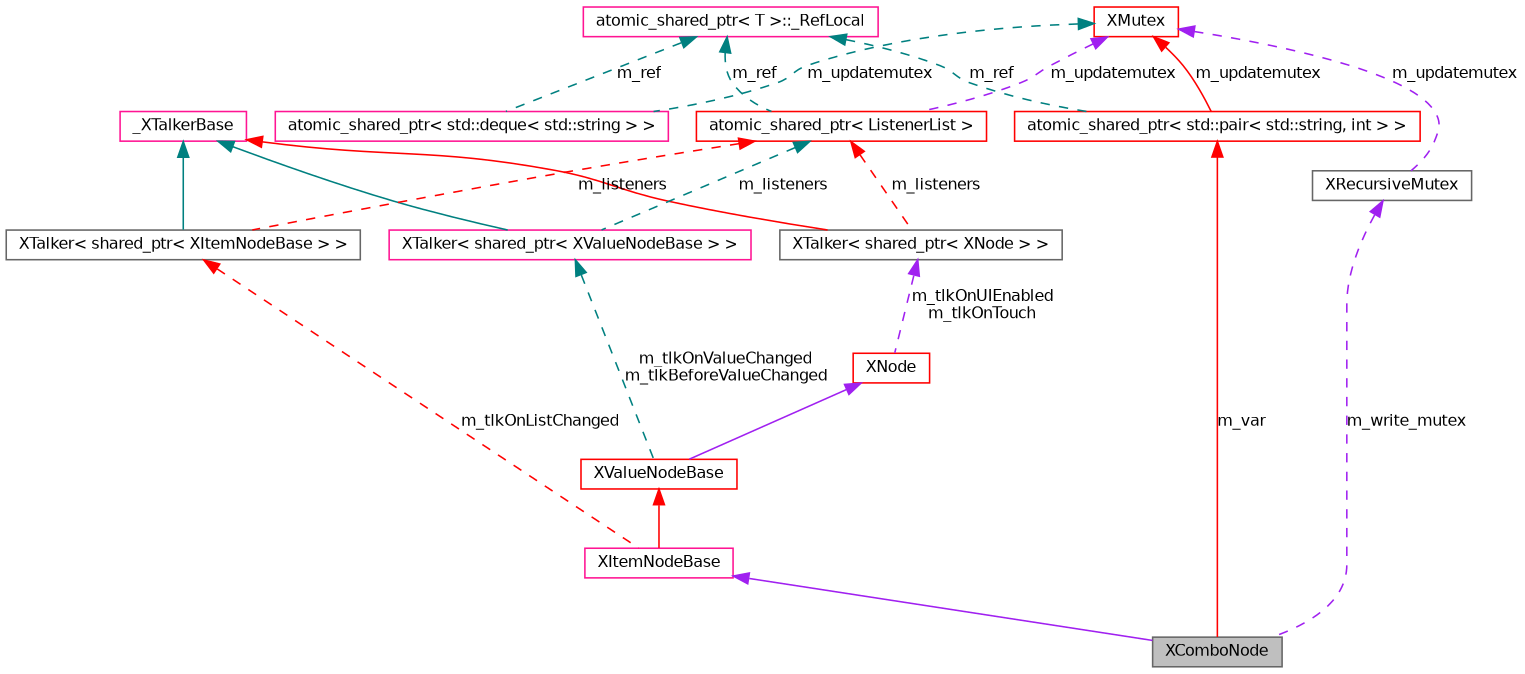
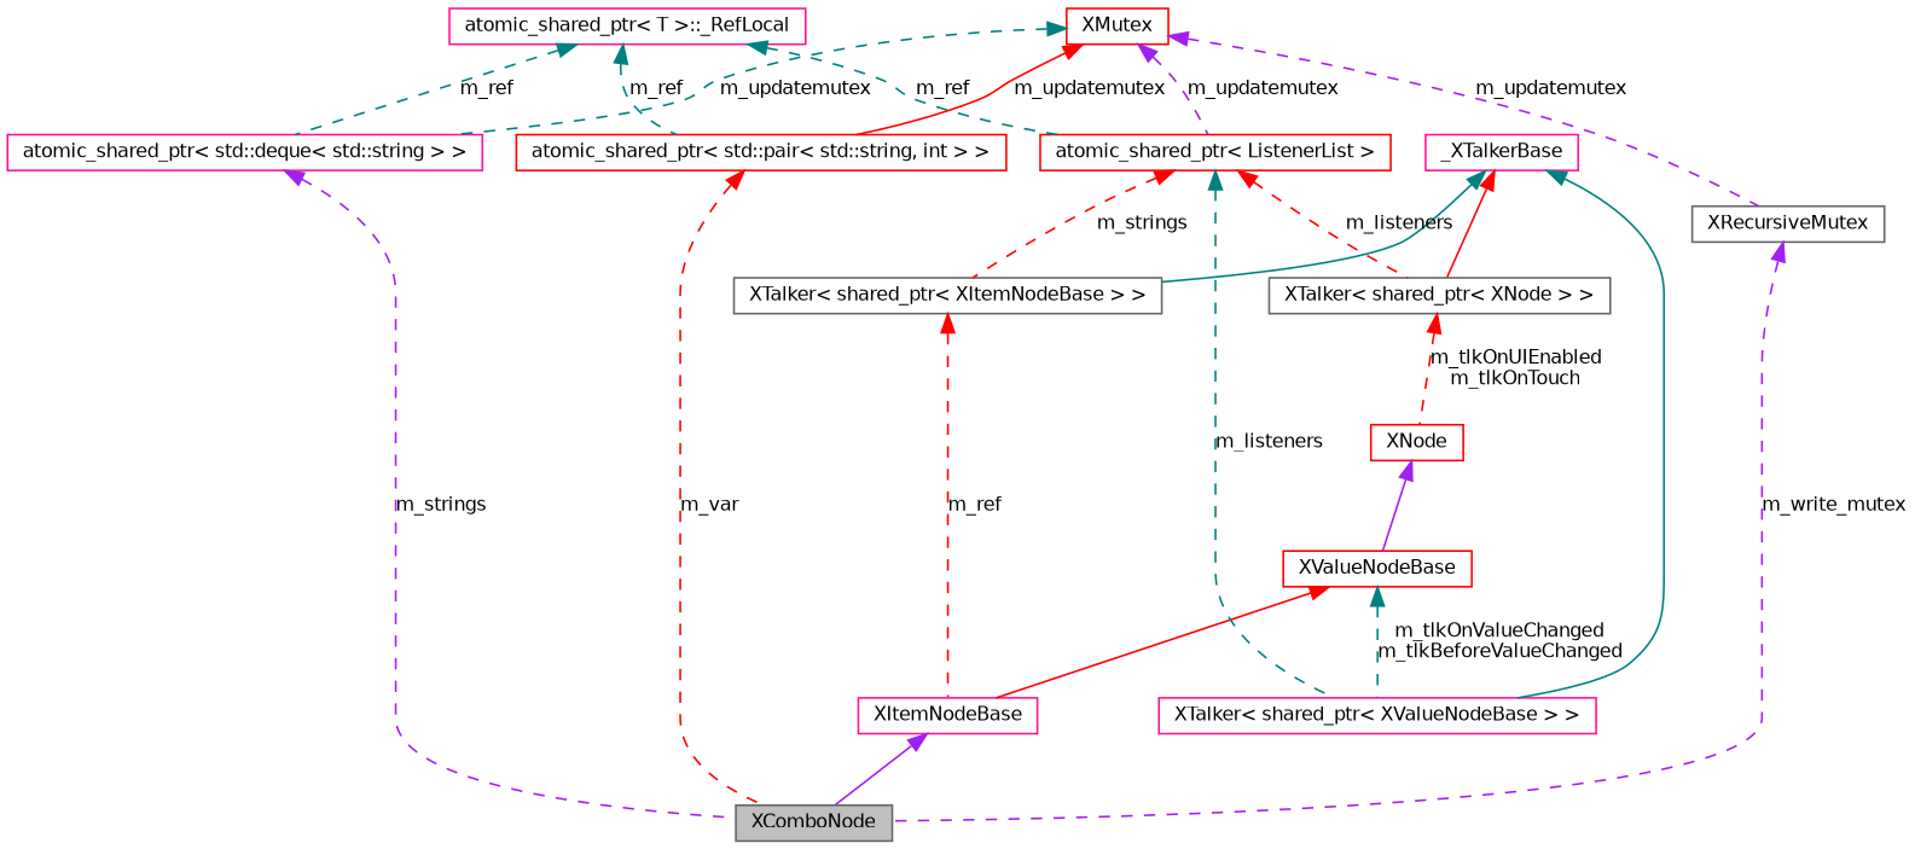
  digraph {
    fontname="DejaVu Sans"
    node [color=deeppink fillcolor=white fontname="DejaVu Sans" fontsize=10 shape=record style=filled]
    edge [color=teal dir=back fontname="DejaVu Sans" fontsize=10 labelfontname="FreeSans.ttf" labelfontsize=10 style=dashed]
    n1 [color=gray40 fillcolor=grey75 fontcolor=black height=0.2 label=XComboNode width=0.4]
    n2 [height=0.2 label=XItemNodeBase width=0.4]
    n3 [color=red height=0.2 label=XValueNodeBase width=0.4]
    n4 [color=red height=0.2 label=XNode width=0.4]
    n5 [color=gray40 height=0.2 label="XTalker\< shared_ptr\< XNode \> \>" width=0.4]
    n6 [height=0.2 label=_XTalkerBase width=0.4]
    n7 [height=0.2 label="XTalker\< shared_ptr\< XValueNodeBase \> \>" width=0.4]
    n8 [color=gray40 height=0.2 label="XTalker\< shared_ptr\< XItemNodeBase \> \>" width=0.4]
    n9 [color=red height=0.2 label="atomic_shared_ptr\< ListenerList \>" width=0.4]
    n10 [height=0.2 label="atomic_shared_ptr\< T \>::_RefLocal" width=0.4]
    n11 [color=red height=0.2 label="atomic_shared_ptr\< std::pair\< std::string, int \> \>" width=0.4]
    n12 [height=0.2 label="atomic_shared_ptr\< std::deque\< std::string \> \>" width=0.4]
    n13 [color=red height=0.2 label=XMutex width=0.4]
    n14 [color=gray40 height=0.2 label=XRecursiveMutex width=0.4]
    n2 -> n1 [color=purple style=solid]
    n3 -> n2 [color=red style=solid]
    n4 -> n3 [color=purple style=solid]
-   n5 -> n4 [color=purple label="m_tlkOnUIEnabled\nm_tlkOnTouch"]
+   n5 -> n4 [color=red label="m_tlkOnUIEnabled\nm_tlkOnTouch"]
    n6 -> n5 [color=red style=solid]
    n6 -> n7 [style=solid]
    n6 -> n8 [style=solid]
-   n7 -> n3 [label="m_tlkOnValueChanged\nm_tlkBeforeValueChanged"]
-   n8 -> n2 [color=red label=m_tlkOnListChanged]
+   n3 -> n7 [label="m_tlkOnValueChanged\nm_tlkBeforeValueChanged"]
+   n8 -> n2 [color=red label=m_ref]
    n9 -> n5 [color=red label=m_listeners]
    n9 -> n7 [label=m_listeners]
-   n9 -> n8 [color=red label=m_listeners]
+   n9 -> n8 [color=red label=m_strings]
    n10 -> n9 [label=m_ref]
    n10 -> n11 [label=m_ref]
    n10 -> n12 [label=m_ref]
-   n11 -> n1 [color=red label=m_var style=solid]
+   n11 -> n1 [color=red label=m_var]
+   n12 -> n1 [color=purple label=m_strings]
    n13 -> n9 [color=purple label=m_updatemutex]
    n13 -> n11 [color=red label=m_updatemutex style=solid]
    n13 -> n12 [label=m_updatemutex]
    n13 -> n14 [color=purple label=m_updatemutex]
    n14 -> n1 [color=purple label=m_write_mutex]
  }
